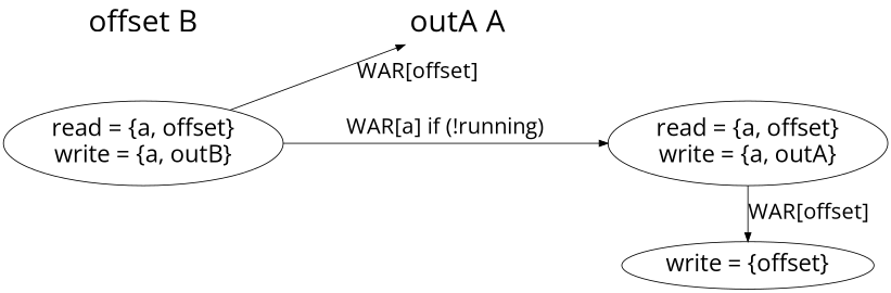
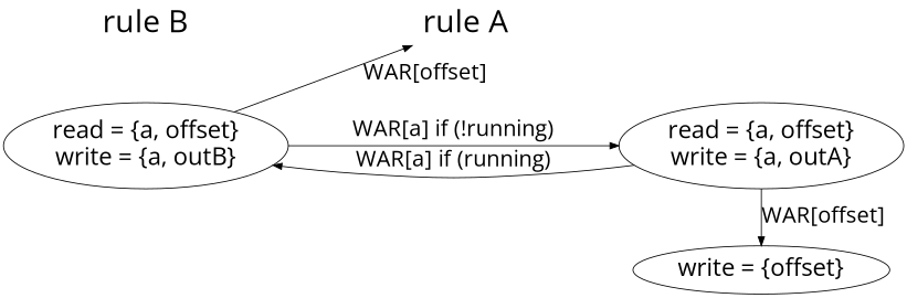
  digraph {
    fontname="Open Sans"
    nodesep=2
    node [fontname="Open Sans" fontsize=27]
    edge [fontname="Open Sans" fontsize=25]
-   n1 [fontsize=35 label="outA A" shape=plaintext]
-   n2 [fontsize=35 label="offset B" shape=plaintext]
+   n1 [fontsize=35 label="rule A" shape=plaintext]
+   n2 [fontsize=35 label="rule B" shape=plaintext]
    n3 [label="read = {a, offset}\nwrite = {a, outB}"]
    n4 [label="read = {a, offset}\nwrite = {a, outA}"]
    n5 [label="write = {offset}"]
    subgraph sub_1 {
      rank=same
      n1
      n2
    }
    subgraph sub_2 {
      rank=same
      n3
      n4
    }
    n1 -> n3 [dir=back label="WAR[offset]"]
    n1 -> n4 [style=invis fontsize=""]
    n2 -> n3 [style=invis fontsize=""]
    n3 -> n4 [label="WAR[a] if (!running)"]
+   n4 -> n3 [label="WAR[a] if (running)"]
    n4 -> n5 [label="WAR[offset]"]
  }
